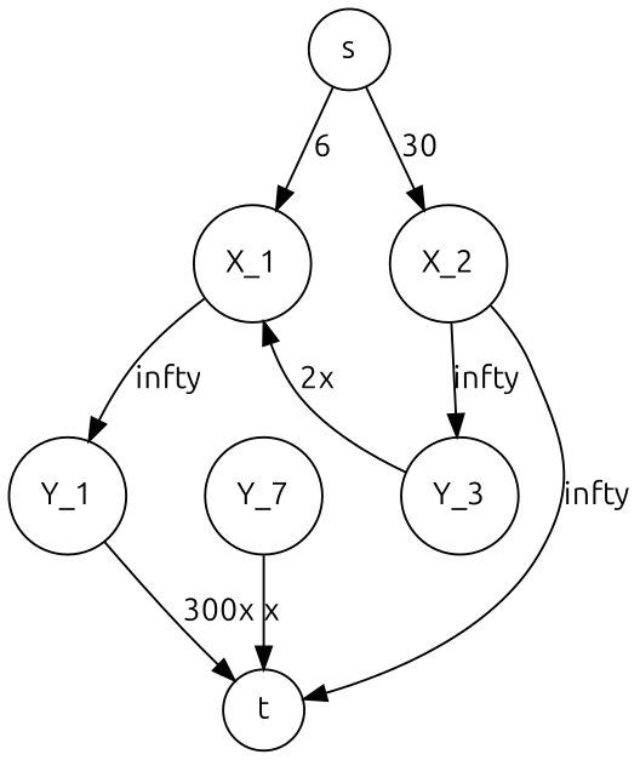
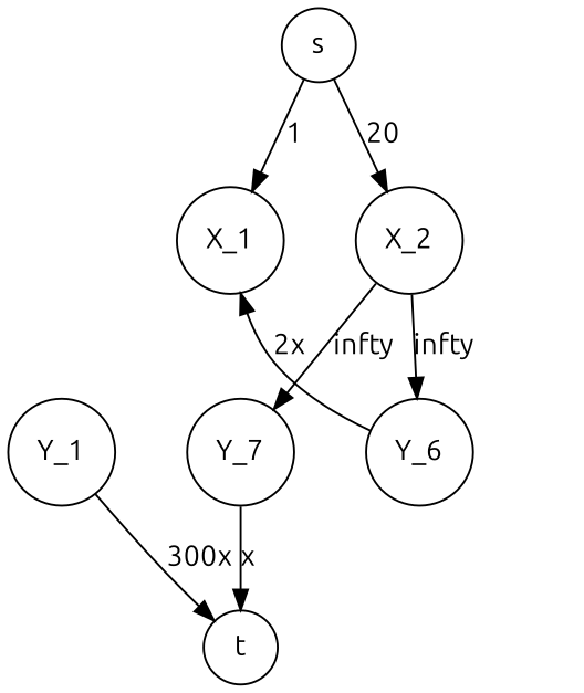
  digraph {
    fontname=Ubuntu
    rankdir=TB
    node [fillcolor="#ffffffff" fontname=Ubuntu shape=circle style=filled]
    edge [fontname=Ubuntu]
    X_1
    X_2
    Y_1
    n4 [label=Y_7]
-   Y_3
+   Y_3 [label=Y_6]
    t [rank=sink]
    s [rank=source]
    subgraph sub_1 {
      rank=same
      X_1
      X_2
    }
    subgraph sub_2 {
      rank=same
      Y_1
      n4
      Y_3
    }
    X_1 -> X_2 [style=invis]
-   X_1 -> Y_1 [label="\infty"]
-   X_2 -> t [label="\infty"]
+   X_2 -> n4 [label="\infty"]
    X_2 -> Y_3 [label="\infty"]
    Y_1 -> n4 [style=invis]
    Y_1 -> t [label="300x"]
    n4 -> Y_3 [style=invis]
    n4 -> t [label=x]
    Y_3 -> X_1 [label="2x"]
-   s -> X_1 [label=6]
-   s -> X_2 [label=30]
+   s -> X_1 [label=1]
+   s -> X_2 [label=20]
  }
